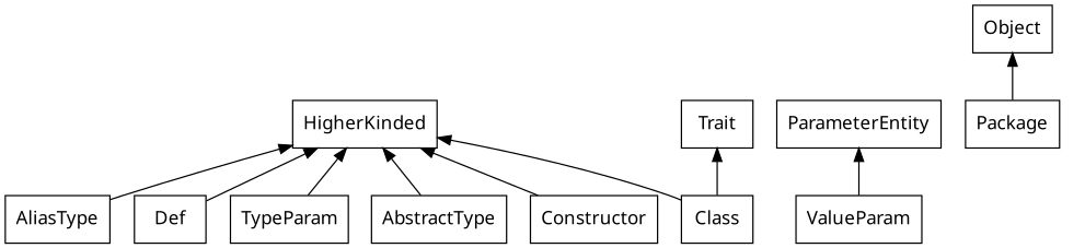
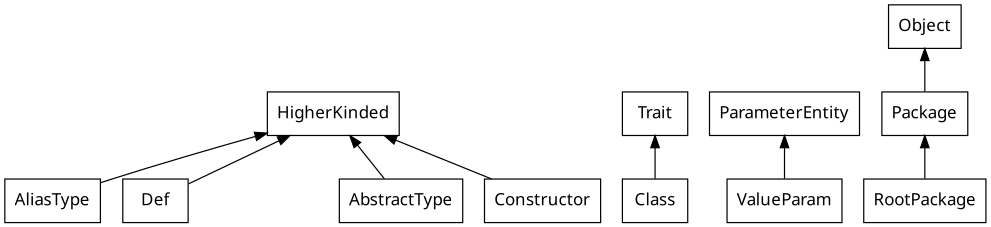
  digraph {
    fontname="Noto Sans"
    rankdir=BT
    node [fontname="Noto Sans" shape=box]
    edge [fontname="Noto Sans"]
    AliasType
    HigherKinded
    Def
    Class
    Trait
    ValueParam
    ParameterEntity
-   TypeParam
    AbstractType
    Constructor
    Package
    Object
+   RootPackage
    AliasType -> HigherKinded
    Def -> HigherKinded
-   Class -> HigherKinded
    Class -> Trait
    ValueParam -> ParameterEntity
-   TypeParam -> HigherKinded
    AbstractType -> HigherKinded
    Constructor -> HigherKinded
    Package -> Object
+   RootPackage -> Package
  }
